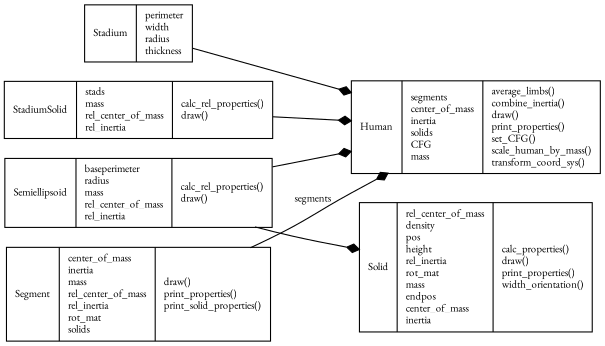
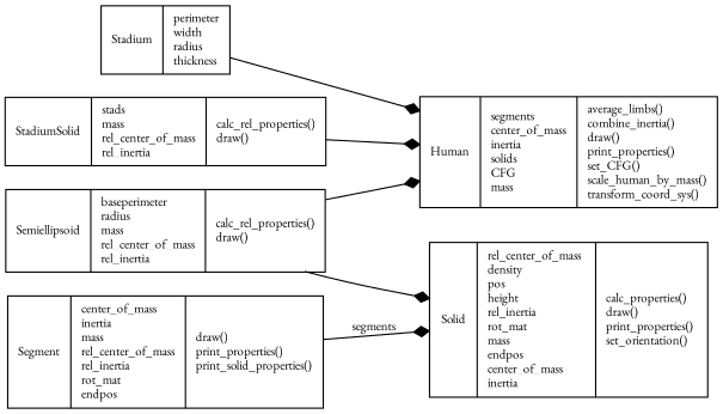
  digraph {
    fontname="EB Garamond"
    rankdir=LR
    node [fontname="EB Garamond" fontsize=10 shape=record]
    edge [arrowhead=diamond arrowtail=none fontcolor=black fontname="EB Garamond" fontsize=10 style=solid]
-   n1 [label="{Segment|center_of_mass\linertia\lmass\lrel_center_of_mass\lrel_inertia\lrot_mat\lsolids\l|draw()\lprint_properties()\lprint_solid_properties()\l}"]
+   n1 [label="{Segment|center_of_mass\linertia\lmass\lrel_center_of_mass\lrel_inertia\lrot_mat\lendpos\l|draw()\lprint_properties()\lprint_solid_properties()\l}"]
    n2 [label="{Human|segments\lcenter_of_mass\linertia\lsolids\lCFG\lmass\l|average_limbs()\lcombine_inertia()\ldraw()\lprint_properties()\lset_CFG()\lscale_human_by_mass()\ltransform_coord_sys()\l}"]
    n3 [label="{StadiumSolid|stads\lmass\lrel_center_of_mass\lrel_inertia\l|calc_rel_properties()\ldraw()\l}"]
-   n4 [label="{Solid|rel_center_of_mass\ldensity\lpos\lheight\lrel_inertia\lrot_mat\lmass\lendpos\lcenter_of_mass\linertia\l|calc_properties()\ldraw()\lprint_properties()\lwidth_orientation()\l}"]
+   n4 [label="{Solid|rel_center_of_mass\ldensity\lpos\lheight\lrel_inertia\lrot_mat\lmass\lendpos\lcenter_of_mass\linertia\l|calc_properties()\ldraw()\lprint_properties()\lset_orientation()\l}"]
    n5 [label="{Stadium|perimeter\lwidth\lradius\lthickness\l}"]
    n6 [label="{Semiellipsoid|baseperimeter\lradius\lmass\lrel_center_of_mass\lrel_inertia\l|calc_rel_properties()\ldraw()\l}"]
-   n1 -> n2 [label=" segments"]
+   n1 -> n4 [label=" segments"]
    n3 -> n2
    n5 -> n2
    n6 -> n2
    n6 -> n4 [fontcolor="" style=""]
  }
